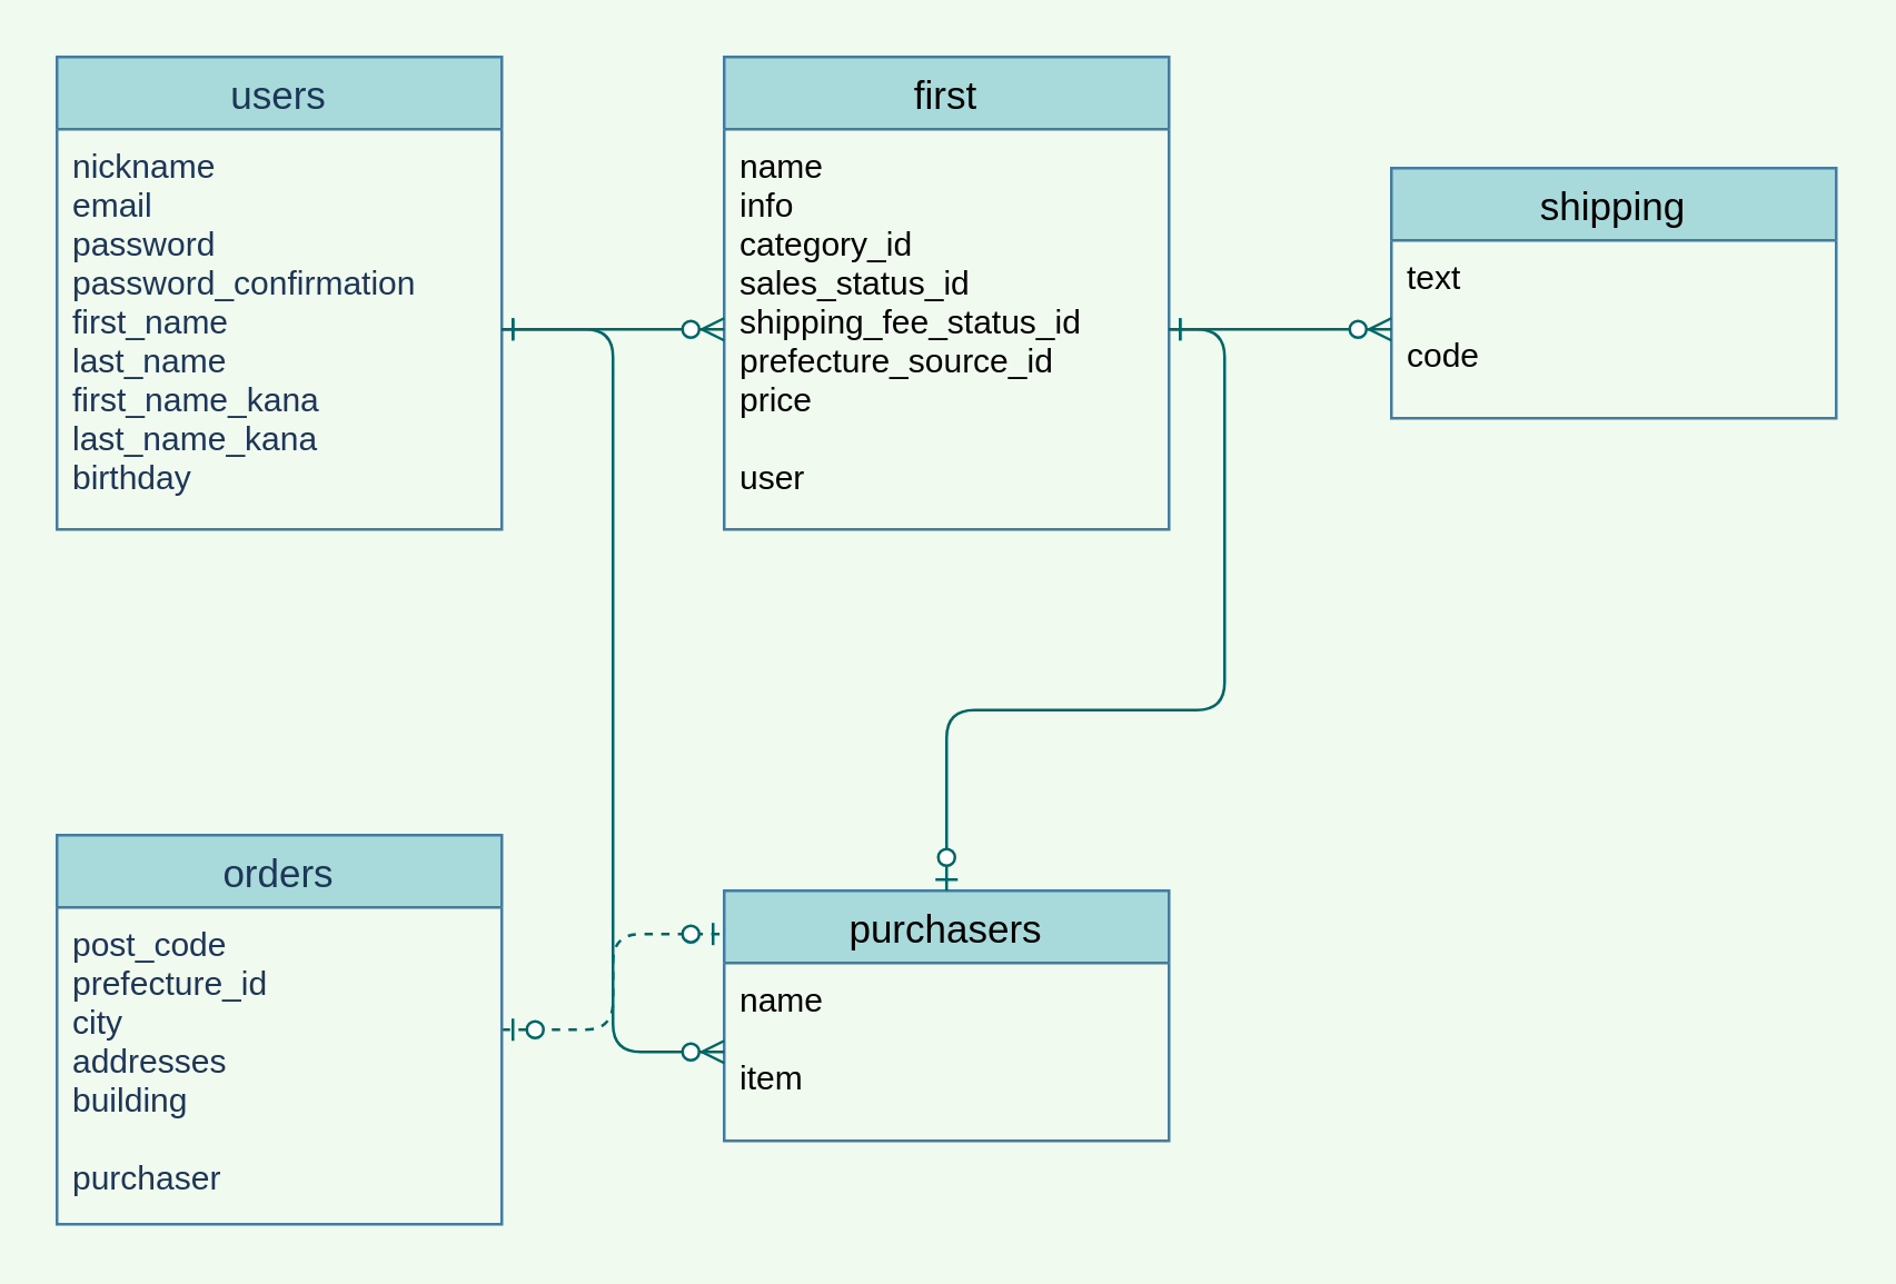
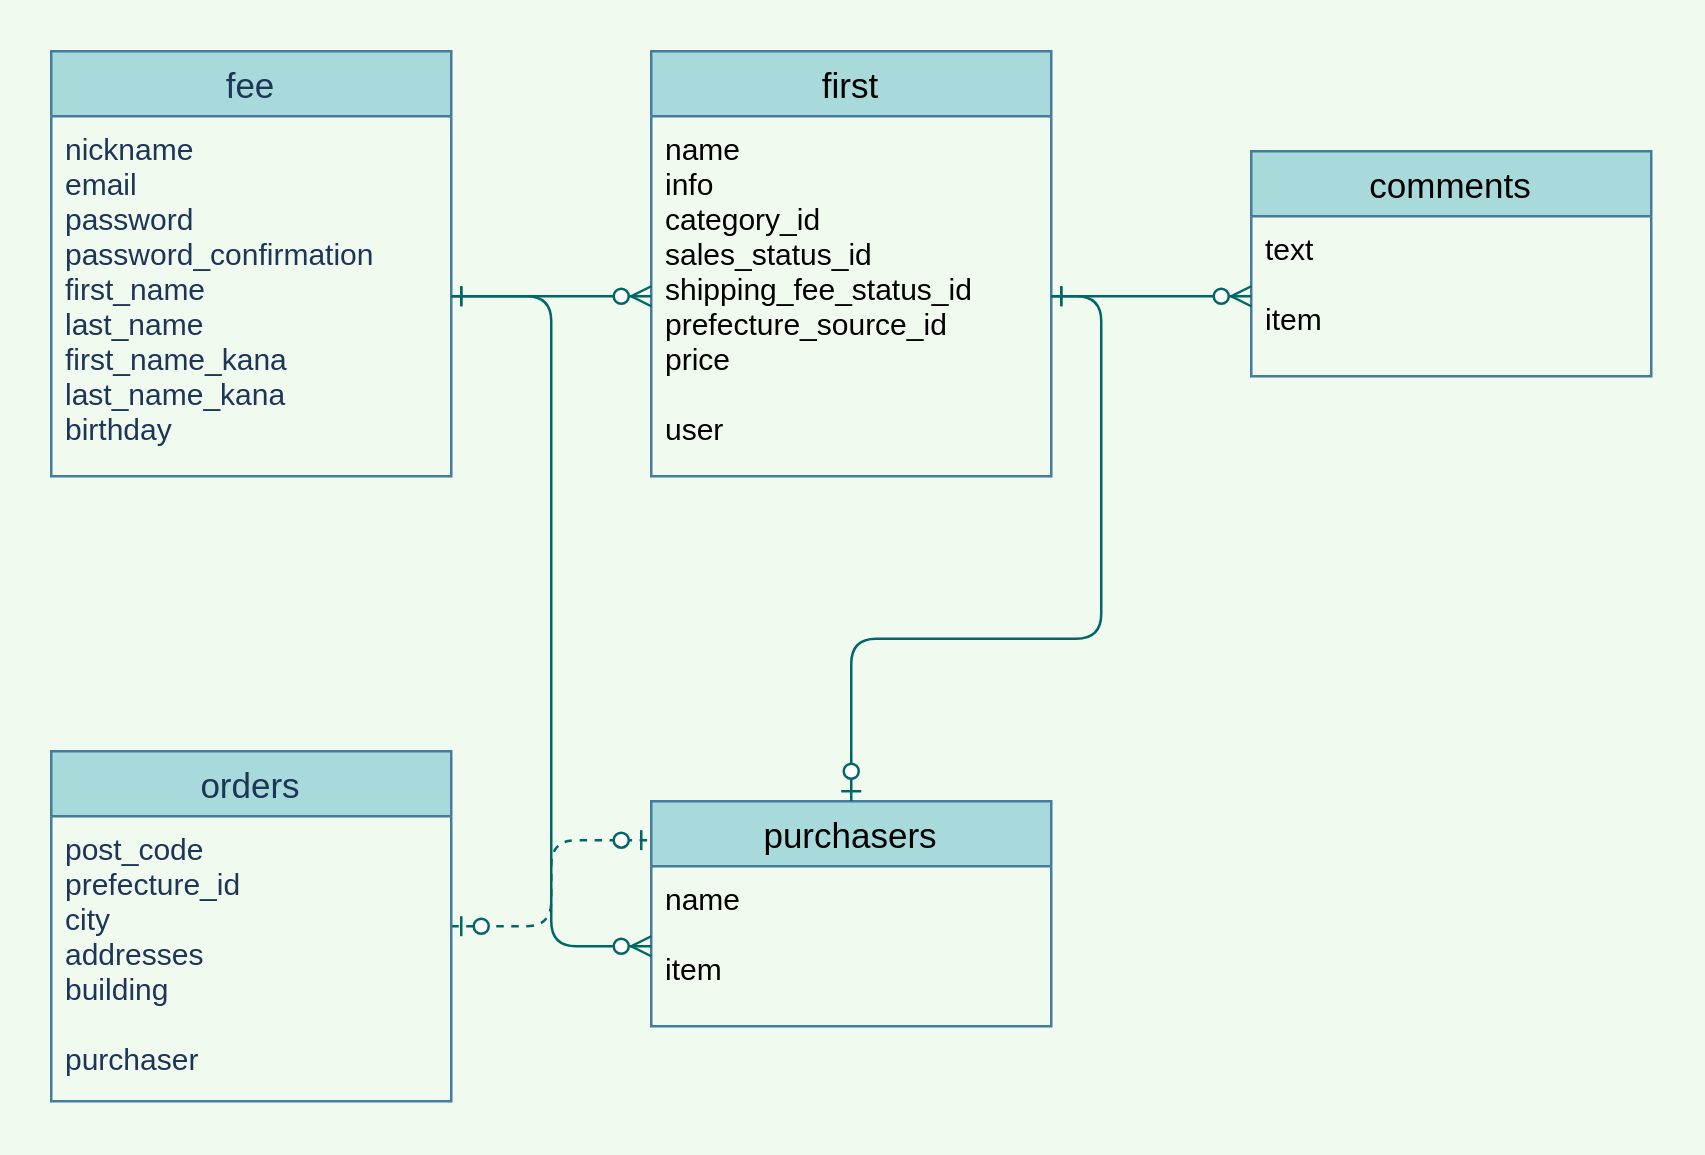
  <mxCell id="0" />
  <mxCell id="1" parent="0" />
- <mxCell id="2" value="users" style="swimlane;fontStyle=0;childLayout=stackLayout;horizontal=1;startSize=26;horizontalStack=0;resizeParent=1;resizeParentMax=0;resizeLast=0;collapsible=1;marginBottom=0;align=center;fontSize=14;fillColor=#A8DADC;strokeColor=#457B9D;fontColor=#1D3557;" parent="1" vertex="1"><mxGeometry x="20" y="20" width="160" height="170" as="geometry" /></mxCell>
+ <mxCell id="2" value="fee" style="swimlane;fontStyle=0;childLayout=stackLayout;horizontal=1;startSize=26;horizontalStack=0;resizeParent=1;resizeParentMax=0;resizeLast=0;collapsible=1;marginBottom=0;align=center;fontSize=14;fillColor=#A8DADC;strokeColor=#457B9D;fontColor=#1D3557;" parent="1" vertex="1"><mxGeometry x="20" y="20" width="160" height="170" as="geometry" /></mxCell>
  <mxCell id="3" value="nickname&#10;email&#10;password&#10;password_confirmation&#10;first_name&#10;last_name&#10;first_name_kana&#10;last_name_kana&#10;birthday" style="text;strokeColor=none;fillColor=none;spacingLeft=4;spacingRight=4;overflow=hidden;rotatable=0;points=[[0,0.5],[1,0.5]];portConstraint=eastwest;fontSize=12;fontColor=#1D3557;" parent="2" vertex="1"><mxGeometry y="26" width="160" height="144" as="geometry" /></mxCell>
  <mxCell id="4" value="purchasers" style="swimlane;fontStyle=0;childLayout=stackLayout;horizontal=1;startSize=26;horizontalStack=0;resizeParent=1;resizeParentMax=0;resizeLast=0;collapsible=1;marginBottom=0;align=center;fontSize=14;rounded=0;sketch=0;strokeColor=#457B9D;fillColor=#A8DADC;fontColor=#000000;" parent="1" vertex="1"><mxGeometry x="260" y="320" width="160" height="90" as="geometry" /></mxCell>
  <mxCell id="5" value="name&#10;&#10;item" style="text;strokeColor=none;fillColor=none;spacingLeft=4;spacingRight=4;overflow=hidden;rotatable=0;points=[[0,0.5],[1,0.5]];portConstraint=eastwest;fontSize=12;fontColor=#000000;" parent="4" vertex="1"><mxGeometry y="26" width="160" height="64" as="geometry" /></mxCell>
  <mxCell id="6" value="first" style="swimlane;fontStyle=0;childLayout=stackLayout;horizontal=1;startSize=26;horizontalStack=0;resizeParent=1;resizeParentMax=0;resizeLast=0;collapsible=1;marginBottom=0;align=center;fontSize=14;rounded=0;sketch=0;strokeColor=#457B9D;fontColor=#000000;fillColor=#A8DADC;" parent="1" vertex="1"><mxGeometry x="260" y="20" width="160" height="170" as="geometry" /></mxCell>
  <mxCell id="7" value="name&#10;info&#10;category_id&#10;sales_status_id&#10;shipping_fee_status_id&#10;prefecture_source_id&#10;price&#10;&#10;user" style="text;strokeColor=none;fillColor=none;spacingLeft=4;spacingRight=4;overflow=hidden;rotatable=0;points=[[0,0.5],[1,0.5]];portConstraint=eastwest;fontSize=12;fontColor=#000000;" parent="6" vertex="1"><mxGeometry y="26" width="160" height="144" as="geometry" /></mxCell>
  <mxCell id="8" style="edgeStyle=orthogonalEdgeStyle;curved=0;rounded=1;sketch=0;orthogonalLoop=1;jettySize=auto;html=1;entryX=0;entryY=0.5;entryDx=0;entryDy=0;endArrow=ERzeroToMany;endFill=1;fillColor=#A8DADC;fontColor=#000000;startArrow=ERone;startFill=0;strokeColor=#006666;" parent="1" source="3" target="7" edge="1"><mxGeometry relative="1" as="geometry" /></mxCell>
  <mxCell id="9" style="edgeStyle=orthogonalEdgeStyle;curved=0;rounded=1;sketch=0;orthogonalLoop=1;jettySize=auto;html=1;exitX=1;exitY=0.5;exitDx=0;exitDy=0;entryX=0;entryY=0.5;entryDx=0;entryDy=0;startArrow=ERone;startFill=0;endArrow=ERzeroToMany;endFill=1;fillColor=#A8DADC;fontColor=#000000;strokeColor=#006666;" parent="1" source="3" target="5" edge="1"><mxGeometry relative="1" as="geometry" /></mxCell>
  <mxCell id="10" style="edgeStyle=orthogonalEdgeStyle;curved=0;rounded=1;sketch=0;orthogonalLoop=1;jettySize=auto;html=1;exitX=1;exitY=0.5;exitDx=0;exitDy=0;entryX=0.5;entryY=0;entryDx=0;entryDy=0;startArrow=ERone;startFill=0;endArrow=ERzeroToOne;endFill=1;fillColor=#A8DADC;fontColor=#000000;strokeColor=#006666;" parent="1" source="7" target="4" edge="1"><mxGeometry relative="1" as="geometry" /></mxCell>
  <mxCell id="11" style="edgeStyle=orthogonalEdgeStyle;curved=0;rounded=1;sketch=0;orthogonalLoop=1;jettySize=auto;html=1;entryX=0;entryY=0.173;entryDx=0;entryDy=0;entryPerimeter=0;startArrow=ERzeroToOne;startFill=1;endArrow=ERzeroToOne;endFill=1;fillColor=#A8DADC;fontColor=#000000;strokeColor=#006666;dashed=1;" parent="1" source="12" target="4" edge="1"><mxGeometry relative="1" as="geometry" /></mxCell>
  <mxCell id="12" value="orders" style="swimlane;fontStyle=0;childLayout=stackLayout;horizontal=1;startSize=26;horizontalStack=0;resizeParent=1;resizeParentMax=0;resizeLast=0;collapsible=1;marginBottom=0;align=center;fontSize=14;fillColor=#A8DADC;strokeColor=#457B9D;fontColor=#1D3557;" parent="1" vertex="1"><mxGeometry x="20" y="300" width="160" height="140" as="geometry" /></mxCell>
  <mxCell id="13" value="post_code&#10;prefecture_id&#10;city&#10;addresses&#10;building&#10;&#10;purchaser" style="text;strokeColor=none;fillColor=none;spacingLeft=4;spacingRight=4;overflow=hidden;rotatable=0;points=[[0,0.5],[1,0.5]];portConstraint=eastwest;fontSize=12;fontColor=#1D3557;" parent="12" vertex="1"><mxGeometry y="26" width="160" height="114" as="geometry" /></mxCell>
- <mxCell id="14" value="shipping" style="swimlane;fontStyle=0;childLayout=stackLayout;horizontal=1;startSize=26;horizontalStack=0;resizeParent=1;resizeParentMax=0;resizeLast=0;collapsible=1;marginBottom=0;align=center;fontSize=14;rounded=0;sketch=0;strokeColor=#457B9D;fillColor=#A8DADC;fontColor=#000000;" vertex="1" parent="1"><mxGeometry x="500" y="60" width="160" height="90" as="geometry"><mxRectangle x="560" y="80" width="100" height="26" as="alternateBounds" /></mxGeometry></mxCell>
- <mxCell id="15" value="text&#10; &#10;code" style="text;strokeColor=none;fillColor=none;spacingLeft=4;spacingRight=4;overflow=hidden;rotatable=0;points=[[0,0.5],[1,0.5]];portConstraint=eastwest;fontSize=12;fontColor=#000000;" vertex="1" parent="14"><mxGeometry y="26" width="160" height="64" as="geometry" /></mxCell>
+ <mxCell id="14" value="comments" style="swimlane;fontStyle=0;childLayout=stackLayout;horizontal=1;startSize=26;horizontalStack=0;resizeParent=1;resizeParentMax=0;resizeLast=0;collapsible=1;marginBottom=0;align=center;fontSize=14;rounded=0;sketch=0;strokeColor=#457B9D;fillColor=#A8DADC;fontColor=#000000;" vertex="1" parent="1"><mxGeometry x="500" y="60" width="160" height="90" as="geometry"><mxRectangle x="560" y="80" width="100" height="26" as="alternateBounds" /></mxGeometry></mxCell>
+ <mxCell id="15" value="text&#10; &#10;item" style="text;strokeColor=none;fillColor=none;spacingLeft=4;spacingRight=4;overflow=hidden;rotatable=0;points=[[0,0.5],[1,0.5]];portConstraint=eastwest;fontSize=12;fontColor=#000000;" vertex="1" parent="14"><mxGeometry y="26" width="160" height="64" as="geometry" /></mxCell>
  <mxCell id="16" style="edgeStyle=orthogonalEdgeStyle;rounded=0;orthogonalLoop=1;jettySize=auto;html=1;exitX=1;exitY=0.5;exitDx=0;exitDy=0;entryX=0;entryY=0.5;entryDx=0;entryDy=0;startArrow=ERone;startFill=0;endArrow=ERzeroToMany;endFill=1;strokeColor=#006666;" edge="1" parent="1" source="7" target="15"><mxGeometry relative="1" as="geometry" /></mxCell>
